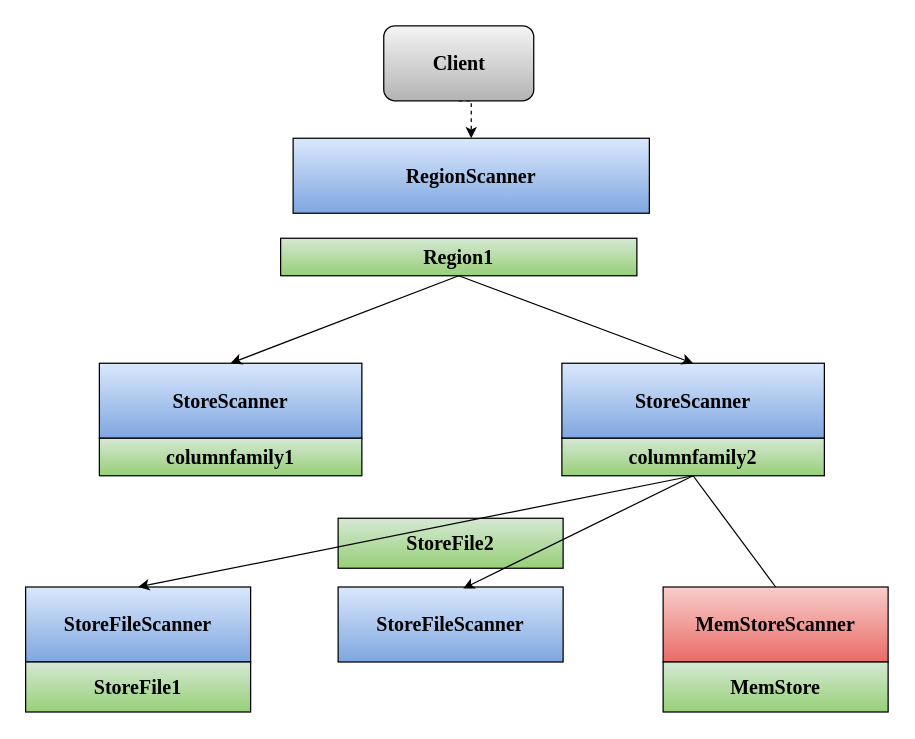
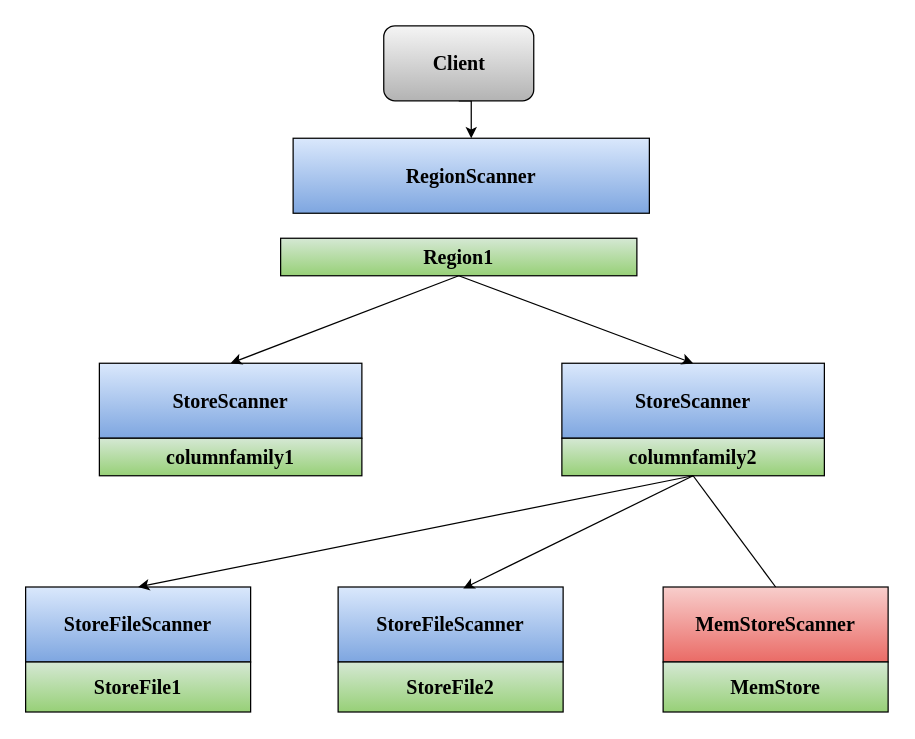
  <mxCell id="0" />
  <mxCell id="1" parent="0" />
- <mxCell id="2" style="edgeStyle=orthogonalEdgeStyle;rounded=0;orthogonalLoop=1;jettySize=auto;html=1;exitX=0.5;exitY=1;exitDx=0;exitDy=0;entryX=0.5;entryY=0;entryDx=0;entryDy=0;dashed=1;" edge="1" parent="1" source="3" target="4"><mxGeometry relative="1" as="geometry" /></mxCell>
+ <mxCell id="2" style="edgeStyle=orthogonalEdgeStyle;rounded=0;orthogonalLoop=1;jettySize=auto;html=1;exitX=0.5;exitY=1;exitDx=0;exitDy=0;entryX=0.5;entryY=0;entryDx=0;entryDy=0;" edge="1" parent="1" source="3" target="4"><mxGeometry relative="1" as="geometry" /></mxCell>
  <mxCell id="3" value="&lt;b&gt;&lt;font style=&quot;font-size: 16px;&quot; face=&quot;Verdana&quot;&gt;Client&lt;/font&gt;&lt;/b&gt;" style="rounded=1;whiteSpace=wrap;html=1;fillColor=#f5f5f5;gradientColor=#b3b3b3;strokeColor=#000000;" vertex="1" parent="1"><mxGeometry x="306.5" y="20" width="120" height="60" as="geometry" /></mxCell>
  <mxCell id="4" value="&lt;b&gt;&lt;font face=&quot;Verdana&quot; style=&quot;font-size: 16px;&quot;&gt;RegionScanner&lt;/font&gt;&lt;/b&gt;" style="rounded=0;whiteSpace=wrap;html=1;fillColor=#dae8fc;gradientColor=#7ea6e0;strokeColor=#000000;" vertex="1" parent="1"><mxGeometry x="234" y="110" width="285" height="60" as="geometry" /></mxCell>
  <mxCell id="5" value="&lt;b&gt;&lt;font face=&quot;Verdana&quot; style=&quot;font-size: 16px;&quot;&gt;Region1&lt;/font&gt;&lt;/b&gt;" style="rounded=0;whiteSpace=wrap;html=1;fillColor=#d5e8d4;gradientColor=#97d077;strokeColor=#000000;" vertex="1" parent="1"><mxGeometry x="224" y="190" width="285" height="30" as="geometry" /></mxCell>
  <mxCell id="6" value="&lt;b&gt;&lt;font face=&quot;Verdana&quot; style=&quot;font-size: 16px;&quot;&gt;StoreScanner&lt;/font&gt;&lt;/b&gt;" style="rounded=0;whiteSpace=wrap;html=1;fillColor=#dae8fc;gradientColor=#7ea6e0;strokeColor=#000000;" vertex="1" parent="1"><mxGeometry x="449" y="290" width="210" height="60" as="geometry" /></mxCell>
  <mxCell id="7" value="&lt;b&gt;&lt;font face=&quot;Verdana&quot; style=&quot;font-size: 16px;&quot;&gt;columnfamily2&lt;/font&gt;&lt;/b&gt;" style="rounded=0;whiteSpace=wrap;html=1;fillColor=#d5e8d4;gradientColor=#97d077;strokeColor=#000000;" vertex="1" parent="1"><mxGeometry x="449" y="350" width="210" height="30" as="geometry" /></mxCell>
  <mxCell id="8" value="&lt;b&gt;&lt;font face=&quot;Verdana&quot; style=&quot;font-size: 16px;&quot;&gt;StoreScanner&lt;/font&gt;&lt;/b&gt;" style="rounded=0;whiteSpace=wrap;html=1;fillColor=#dae8fc;gradientColor=#7ea6e0;strokeColor=#000000;" vertex="1" parent="1"><mxGeometry x="79" y="290" width="210" height="60" as="geometry" /></mxCell>
  <mxCell id="9" value="&lt;b&gt;&lt;font face=&quot;Verdana&quot; style=&quot;font-size: 16px;&quot;&gt;columnfamily1&lt;/font&gt;&lt;/b&gt;" style="rounded=0;whiteSpace=wrap;html=1;fillColor=#d5e8d4;gradientColor=#97d077;strokeColor=#000000;" vertex="1" parent="1"><mxGeometry x="79" y="350" width="210" height="30" as="geometry" /></mxCell>
  <mxCell id="10" value="" style="endArrow=classic;html=1;rounded=0;exitX=0.5;exitY=1;exitDx=0;exitDy=0;entryX=0.5;entryY=0;entryDx=0;entryDy=0;" edge="1" parent="1" source="5" target="8"><mxGeometry width="50" height="50" relative="1" as="geometry"><mxPoint x="329" y="350" as="sourcePoint" /><mxPoint x="379" y="300" as="targetPoint" /></mxGeometry></mxCell>
  <mxCell id="11" value="" style="endArrow=classic;html=1;rounded=0;exitX=0.5;exitY=1;exitDx=0;exitDy=0;entryX=0.5;entryY=0;entryDx=0;entryDy=0;" edge="1" parent="1" source="5" target="6"><mxGeometry width="50" height="50" relative="1" as="geometry"><mxPoint x="329" y="350" as="sourcePoint" /><mxPoint x="379" y="300" as="targetPoint" /></mxGeometry></mxCell>
  <mxCell id="12" value="&lt;b&gt;&lt;font face=&quot;Verdana&quot; style=&quot;font-size: 16px;&quot;&gt;StoreFileScanner&lt;/font&gt;&lt;/b&gt;" style="rounded=0;whiteSpace=wrap;html=1;fillColor=#dae8fc;gradientColor=#7ea6e0;strokeColor=#000000;" vertex="1" parent="1"><mxGeometry x="20" y="469" width="180" height="60" as="geometry" /></mxCell>
  <mxCell id="13" value="&lt;b&gt;&lt;font face=&quot;Verdana&quot; style=&quot;font-size: 16px;&quot;&gt;StoreFile1&lt;/font&gt;&lt;/b&gt;" style="rounded=0;whiteSpace=wrap;html=1;fillColor=#d5e8d4;gradientColor=#97d077;strokeColor=#000000;" vertex="1" parent="1"><mxGeometry x="20" y="529" width="180" height="40" as="geometry" /></mxCell>
  <mxCell id="14" value="&lt;b&gt;&lt;font face=&quot;Verdana&quot; style=&quot;font-size: 16px;&quot;&gt;StoreFileScanner&lt;/font&gt;&lt;/b&gt;" style="rounded=0;whiteSpace=wrap;html=1;fillColor=#dae8fc;gradientColor=#7ea6e0;strokeColor=#000000;" vertex="1" parent="1"><mxGeometry x="270" y="469" width="180" height="60" as="geometry" /></mxCell>
- <mxCell id="15" value="&lt;b&gt;&lt;font face=&quot;Verdana&quot; style=&quot;font-size: 16px;&quot;&gt;StoreFile2&lt;/font&gt;&lt;/b&gt;" style="rounded=0;whiteSpace=wrap;html=1;fillColor=#d5e8d4;gradientColor=#97d077;strokeColor=#000000;" vertex="1" parent="1"><mxGeometry x="270" y="414" width="180" height="40" as="geometry" /></mxCell>
+ <mxCell id="15" value="&lt;b&gt;&lt;font face=&quot;Verdana&quot; style=&quot;font-size: 16px;&quot;&gt;StoreFile2&lt;/font&gt;&lt;/b&gt;" style="rounded=0;whiteSpace=wrap;html=1;fillColor=#d5e8d4;gradientColor=#97d077;strokeColor=#000000;" vertex="1" parent="1"><mxGeometry x="270" y="529" width="180" height="40" as="geometry" /></mxCell>
  <mxCell id="16" value="&lt;b&gt;&lt;font face=&quot;Verdana&quot; style=&quot;font-size: 16px;&quot;&gt;MemStoreScanner&lt;/font&gt;&lt;/b&gt;" style="rounded=0;whiteSpace=wrap;html=1;fillColor=#f8cecc;gradientColor=#ea6b66;strokeColor=#080707;" vertex="1" parent="1"><mxGeometry x="530" y="469" width="180" height="60" as="geometry" /></mxCell>
  <mxCell id="17" value="&lt;b&gt;&lt;font face=&quot;Verdana&quot; style=&quot;font-size: 16px;&quot;&gt;MemStore&lt;/font&gt;&lt;/b&gt;" style="rounded=0;whiteSpace=wrap;html=1;fillColor=#d5e8d4;gradientColor=#97d077;strokeColor=#000000;" vertex="1" parent="1"><mxGeometry x="530" y="529" width="180" height="40" as="geometry" /></mxCell>
  <mxCell id="18" value="" style="endArrow=classic;html=1;rounded=0;exitX=0.5;exitY=1;exitDx=0;exitDy=0;entryX=0.5;entryY=0;entryDx=0;entryDy=0;" edge="1" parent="1" source="7" target="12"><mxGeometry width="50" height="50" relative="1" as="geometry"><mxPoint x="379" y="470" as="sourcePoint" /><mxPoint x="429" y="420" as="targetPoint" /></mxGeometry></mxCell>
  <mxCell id="19" value="" style="endArrow=classic;html=1;rounded=0;exitX=0.5;exitY=1;exitDx=0;exitDy=0;entryX=0.556;entryY=0.02;entryDx=0;entryDy=0;entryPerimeter=0;" edge="1" parent="1" source="7" target="14"><mxGeometry width="50" height="50" relative="1" as="geometry"><mxPoint x="379" y="470" as="sourcePoint" /><mxPoint x="429" y="420" as="targetPoint" /></mxGeometry></mxCell>
  <mxCell id="20" value="" style="endArrow=none;html=1;rounded=0;exitX=0.5;exitY=1;exitDx=0;exitDy=0;entryX=0.5;entryY=0;entryDx=0;entryDy=0;" edge="1" parent="1" source="7" target="16"><mxGeometry width="50" height="50" relative="1" as="geometry"><mxPoint x="379" y="470" as="sourcePoint" /><mxPoint x="429" y="420" as="targetPoint" /></mxGeometry></mxCell>
